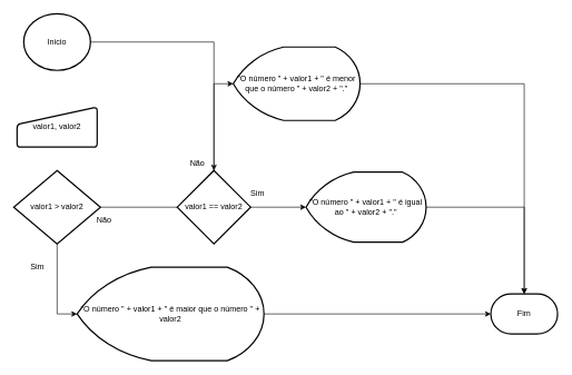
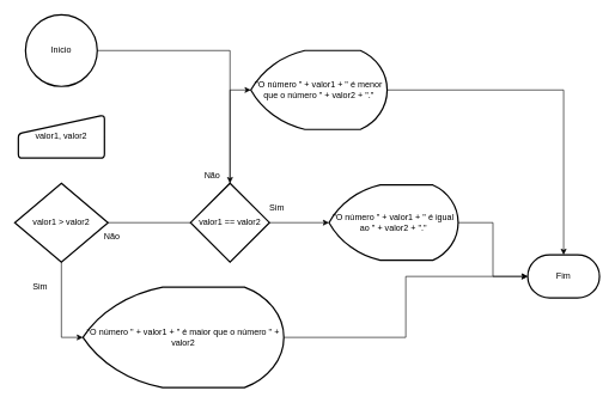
  <mxCell id="0" />
  <mxCell id="1" parent="0" />
  <mxCell id="2" value="" style="edgeStyle=orthogonalEdgeStyle;rounded=0;orthogonalLoop=1;jettySize=auto;html=1;" edge="1" parent="1" source="3" target="15"><mxGeometry relative="1" as="geometry" /></mxCell>
- <mxCell id="3" value="Inicio" style="strokeWidth=2;html=1;shape=mxgraph.flowchart.start_2;whiteSpace=wrap;" vertex="1" parent="1"><mxGeometry x="35" y="20" width="100" height="85" as="geometry" /></mxCell>
+ <mxCell id="3" value="Inicio" style="strokeWidth=2;html=1;shape=mxgraph.flowchart.start_2;whiteSpace=wrap;" vertex="1" parent="1"><mxGeometry x="35" y="20" width="100" height="100" as="geometry" /></mxCell>
  <mxCell id="4" value="valor1, valor2" style="html=1;strokeWidth=2;shape=manualInput;whiteSpace=wrap;rounded=1;size=26;arcSize=11;" vertex="1" parent="1"><mxGeometry x="25" y="160" width="120" height="60" as="geometry" /></mxCell>
  <mxCell id="5" style="edgeStyle=orthogonalEdgeStyle;rounded=0;orthogonalLoop=1;jettySize=auto;html=1;entryX=0;entryY=0.5;entryDx=0;entryDy=0;entryPerimeter=0;" edge="1" parent="1" source="7" target="9"><mxGeometry relative="1" as="geometry" /></mxCell>
  <mxCell id="6" value="" style="edgeStyle=orthogonalEdgeStyle;rounded=0;orthogonalLoop=1;jettySize=auto;html=1;endArrow=none;" edge="1" parent="1" source="7" target="15"><mxGeometry relative="1" as="geometry" /></mxCell>
  <mxCell id="7" value="valor1 &amp;gt; valor2" style="strokeWidth=2;html=1;shape=mxgraph.flowchart.decision;whiteSpace=wrap;" vertex="1" parent="1"><mxGeometry x="20" y="255" width="130" height="110" as="geometry" /></mxCell>
  <mxCell id="8" style="edgeStyle=orthogonalEdgeStyle;rounded=0;orthogonalLoop=1;jettySize=auto;html=1;" edge="1" parent="1" source="9" target="12"><mxGeometry relative="1" as="geometry" /></mxCell>
  <mxCell id="9" value="&quot;O número &quot; + valor1 + &quot; é maior que o número &quot; + valor2" style="strokeWidth=2;html=1;shape=mxgraph.flowchart.display;whiteSpace=wrap;" vertex="1" parent="1"><mxGeometry x="115" y="400" width="280" height="140" as="geometry" /></mxCell>
  <mxCell id="10" value="Sim" style="text;html=1;align=center;verticalAlign=middle;resizable=0;points=[];autosize=1;strokeColor=none;" vertex="1" parent="1"><mxGeometry x="35" y="390" width="40" height="20" as="geometry" /></mxCell>
  <mxCell id="11" value="&lt;div&gt;Não&lt;/div&gt;" style="text;html=1;align=center;verticalAlign=middle;resizable=0;points=[];autosize=1;strokeColor=none;" vertex="1" parent="1"><mxGeometry x="135" y="320" width="40" height="20" as="geometry" /></mxCell>
- <mxCell id="12" value="Fim" style="strokeWidth=2;html=1;shape=mxgraph.flowchart.terminator;whiteSpace=wrap;" vertex="1" parent="1"><mxGeometry x="735" y="440" width="100" height="60" as="geometry" /></mxCell>
+ <mxCell id="12" value="Fim" style="strokeWidth=2;html=1;shape=mxgraph.flowchart.terminator;whiteSpace=wrap;" vertex="1" parent="1"><mxGeometry x="735" y="355" width="100" height="60" as="geometry" /></mxCell>
  <mxCell id="13" value="" style="edgeStyle=orthogonalEdgeStyle;rounded=0;orthogonalLoop=1;jettySize=auto;html=1;" edge="1" parent="1" source="15" target="17"><mxGeometry relative="1" as="geometry" /></mxCell>
  <mxCell id="14" style="edgeStyle=orthogonalEdgeStyle;rounded=0;orthogonalLoop=1;jettySize=auto;html=1;entryX=0;entryY=0.5;entryDx=0;entryDy=0;entryPerimeter=0;" edge="1" parent="1" source="15" target="20"><mxGeometry relative="1" as="geometry" /></mxCell>
  <mxCell id="15" value="valor1 == valor2" style="strokeWidth=2;html=1;shape=mxgraph.flowchart.decision;whiteSpace=wrap;" vertex="1" parent="1"><mxGeometry x="265" y="255" width="110" height="110" as="geometry" /></mxCell>
  <mxCell id="16" style="edgeStyle=orthogonalEdgeStyle;rounded=0;orthogonalLoop=1;jettySize=auto;html=1;" edge="1" parent="1" source="17" target="12"><mxGeometry relative="1" as="geometry" /></mxCell>
  <mxCell id="17" value="&quot;O número &quot; + valor1 + &quot; é igual ao &quot; + valor2 + &quot;.&quot;" style="strokeWidth=2;html=1;shape=mxgraph.flowchart.display;whiteSpace=wrap;" vertex="1" parent="1"><mxGeometry x="458" y="257.5" width="180" height="105" as="geometry" /></mxCell>
  <mxCell id="18" value="Não" style="text;html=1;align=center;verticalAlign=middle;resizable=0;points=[];autosize=1;strokeColor=none;" vertex="1" parent="1"><mxGeometry x="275" y="235" width="40" height="20" as="geometry" /></mxCell>
  <mxCell id="19" style="edgeStyle=orthogonalEdgeStyle;rounded=0;orthogonalLoop=1;jettySize=auto;html=1;" edge="1" parent="1" source="20" target="12"><mxGeometry relative="1" as="geometry" /></mxCell>
  <mxCell id="20" value="&quot;O número &quot; + valor1 + &quot; é menor que o número &quot; + valor2 + &quot;.&quot;" style="strokeWidth=2;html=1;shape=mxgraph.flowchart.display;whiteSpace=wrap;" vertex="1" parent="1"><mxGeometry x="349" y="70" width="190" height="110" as="geometry" /></mxCell>
  <mxCell id="21" value="Sim" style="text;html=1;align=center;verticalAlign=middle;resizable=0;points=[];autosize=1;strokeColor=none;" vertex="1" parent="1"><mxGeometry x="365" y="280" width="40" height="20" as="geometry" /></mxCell>
